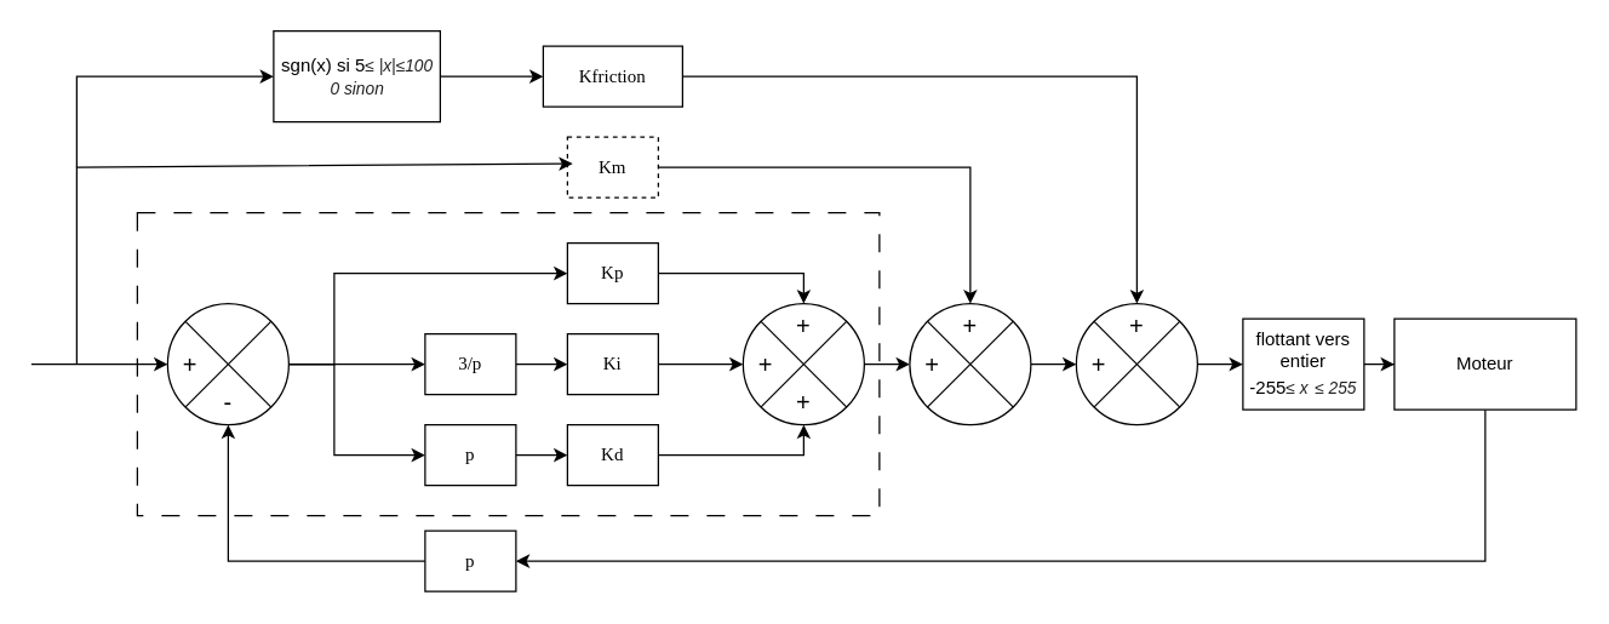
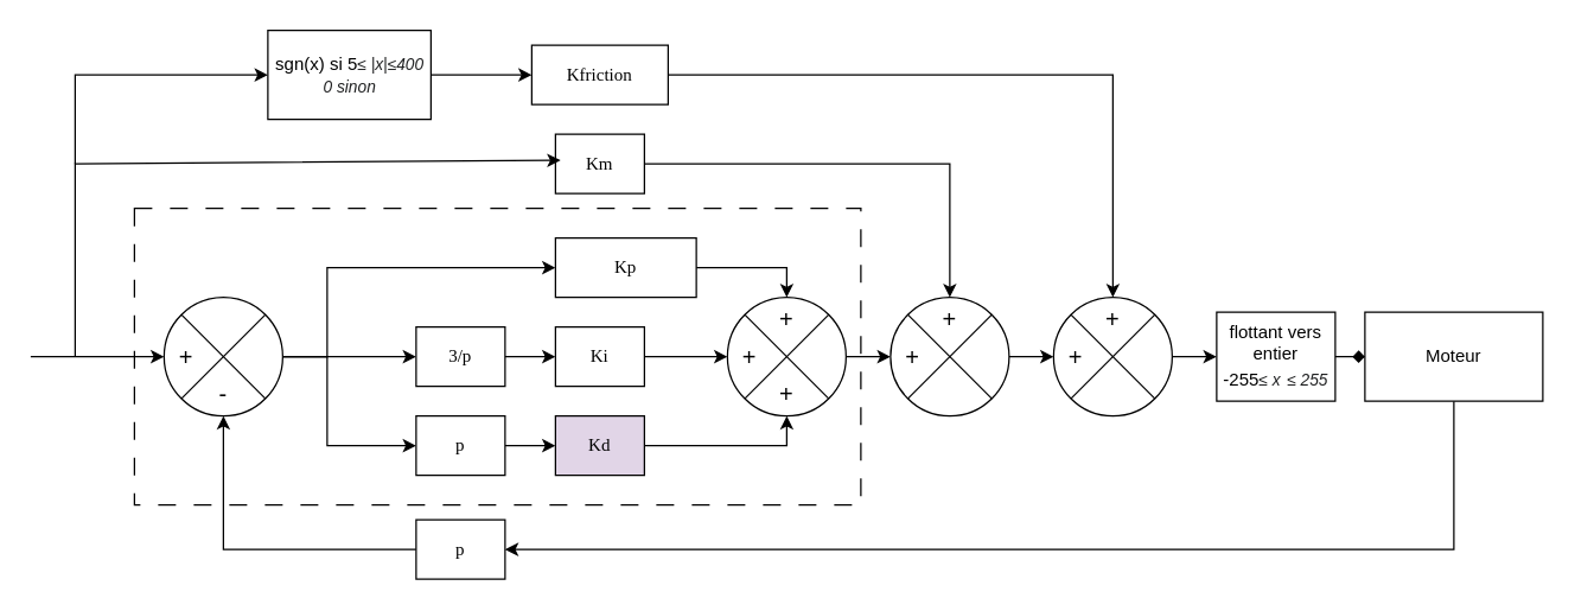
  <mxCell id="0" />
  <mxCell id="1" parent="0" />
  <mxCell id="2" value="" style="rounded=0;whiteSpace=wrap;html=1;fillColor=none;dashed=1;dashPattern=12 12;" vertex="1" parent="1"><mxGeometry x="90" y="140" width="490" height="200" as="geometry" /></mxCell>
  <mxCell id="3" style="edgeStyle=orthogonalEdgeStyle;rounded=0;orthogonalLoop=1;jettySize=auto;html=1;entryX=0.5;entryY=0;entryDx=0;entryDy=0;" edge="1" parent="1" source="4" target="20"><mxGeometry relative="1" as="geometry" /></mxCell>
- <mxCell id="4" value="&lt;blockquote&gt;&lt;font face=&quot;Lucida Console&quot;&gt;Kp&lt;/font&gt;&lt;/blockquote&gt;" style="whiteSpace=wrap;html=1;" vertex="1" parent="1"><mxGeometry x="374" y="160" width="60" height="40" as="geometry" /></mxCell>
+ <mxCell id="4" value="&lt;blockquote&gt;&lt;font face=&quot;Lucida Console&quot;&gt;Kp&lt;/font&gt;&lt;/blockquote&gt;" style="whiteSpace=wrap;html=1;" vertex="1" parent="1"><mxGeometry x="374" y="160" width="95" height="40" as="geometry" /></mxCell>
  <mxCell id="5" style="edgeStyle=orthogonalEdgeStyle;rounded=0;orthogonalLoop=1;jettySize=auto;html=1;entryX=0;entryY=0.5;entryDx=0;entryDy=0;" edge="1" parent="1" source="8" target="16"><mxGeometry relative="1" as="geometry"><Array as="points"><mxPoint x="190" y="240" /><mxPoint x="190" y="240" /></Array></mxGeometry></mxCell>
  <mxCell id="6" style="edgeStyle=orthogonalEdgeStyle;rounded=0;orthogonalLoop=1;jettySize=auto;html=1;" edge="1" parent="1" source="8" target="4"><mxGeometry relative="1" as="geometry"><Array as="points"><mxPoint x="220" y="240" /><mxPoint x="220" y="180" /></Array></mxGeometry></mxCell>
  <mxCell id="7" style="edgeStyle=orthogonalEdgeStyle;rounded=0;orthogonalLoop=1;jettySize=auto;html=1;entryX=0;entryY=0.5;entryDx=0;entryDy=0;" edge="1" parent="1" source="8" target="14"><mxGeometry relative="1" as="geometry"><Array as="points"><mxPoint x="220" y="240" /><mxPoint x="220" y="300" /></Array></mxGeometry></mxCell>
  <mxCell id="8" value="" style="shape=sumEllipse;perimeter=ellipsePerimeter;whiteSpace=wrap;html=1;backgroundOutline=1;" vertex="1" parent="1"><mxGeometry x="110" y="200" width="80" height="80" as="geometry" /></mxCell>
  <mxCell id="9" style="edgeStyle=orthogonalEdgeStyle;rounded=0;orthogonalLoop=1;jettySize=auto;html=1;entryX=0;entryY=0.5;entryDx=0;entryDy=0;" edge="1" parent="1" source="10" target="20"><mxGeometry relative="1" as="geometry" /></mxCell>
  <mxCell id="10" value="&lt;blockquote&gt;&lt;font face=&quot;Lucida Console&quot;&gt;Ki&lt;/font&gt;&lt;/blockquote&gt;" style="whiteSpace=wrap;html=1;" vertex="1" parent="1"><mxGeometry x="374" y="220" width="60" height="40" as="geometry" /></mxCell>
  <mxCell id="11" style="edgeStyle=orthogonalEdgeStyle;rounded=0;orthogonalLoop=1;jettySize=auto;html=1;entryX=0.5;entryY=1;entryDx=0;entryDy=0;" edge="1" parent="1" source="12" target="23"><mxGeometry relative="1" as="geometry" /></mxCell>
- <mxCell id="12" value="&lt;blockquote&gt;&lt;font face=&quot;Lucida Console&quot;&gt;Kd&lt;/font&gt;&lt;/blockquote&gt;" style="whiteSpace=wrap;html=1;" vertex="1" parent="1"><mxGeometry x="374" y="280" width="60" height="40" as="geometry" /></mxCell>
+ <mxCell id="12" value="&lt;blockquote&gt;&lt;font face=&quot;Lucida Console&quot;&gt;Kd&lt;/font&gt;&lt;/blockquote&gt;" style="whiteSpace=wrap;html=1;fillColor=#e1d5e7;" vertex="1" parent="1"><mxGeometry x="374" y="280" width="60" height="40" as="geometry" /></mxCell>
  <mxCell id="13" style="edgeStyle=orthogonalEdgeStyle;rounded=0;orthogonalLoop=1;jettySize=auto;html=1;entryX=0;entryY=0.5;entryDx=0;entryDy=0;" edge="1" parent="1" source="14" target="12"><mxGeometry relative="1" as="geometry" /></mxCell>
  <mxCell id="14" value="&lt;blockquote&gt;&lt;font face=&quot;Lucida Console&quot;&gt;p&lt;/font&gt;&lt;/blockquote&gt;" style="whiteSpace=wrap;html=1;" vertex="1" parent="1"><mxGeometry x="280" y="280" width="60" height="40" as="geometry" /></mxCell>
  <mxCell id="15" style="edgeStyle=orthogonalEdgeStyle;rounded=0;orthogonalLoop=1;jettySize=auto;html=1;" edge="1" parent="1" source="16" target="10"><mxGeometry relative="1" as="geometry" /></mxCell>
  <mxCell id="16" value="&lt;blockquote&gt;&lt;font face=&quot;Lucida Console&quot;&gt;3/p&lt;/font&gt;&lt;/blockquote&gt;" style="whiteSpace=wrap;html=1;" vertex="1" parent="1"><mxGeometry x="280" y="220" width="60" height="40" as="geometry" /></mxCell>
  <mxCell id="17" value="&lt;font style=&quot;font-size: 16px;&quot;&gt;+&lt;/font&gt;" style="text;strokeColor=none;align=center;fillColor=none;html=1;verticalAlign=middle;whiteSpace=wrap;rounded=0;" vertex="1" parent="1"><mxGeometry x="100" y="225" width="50" height="30" as="geometry" /></mxCell>
  <mxCell id="18" value="&lt;font style=&quot;font-size: 16px;&quot;&gt;-&lt;/font&gt;" style="text;strokeColor=none;align=center;fillColor=none;html=1;verticalAlign=middle;whiteSpace=wrap;rounded=0;" vertex="1" parent="1"><mxGeometry x="125" y="250" width="50" height="30" as="geometry" /></mxCell>
  <mxCell id="19" value="" style="edgeStyle=orthogonalEdgeStyle;rounded=0;orthogonalLoop=1;jettySize=auto;html=1;" edge="1" parent="1" source="20" target="29"><mxGeometry relative="1" as="geometry" /></mxCell>
  <mxCell id="20" value="" style="shape=sumEllipse;perimeter=ellipsePerimeter;whiteSpace=wrap;html=1;backgroundOutline=1;" vertex="1" parent="1"><mxGeometry x="490" y="200" width="80" height="80" as="geometry" /></mxCell>
  <mxCell id="21" value="&lt;font style=&quot;font-size: 16px;&quot;&gt;+&lt;/font&gt;" style="text;strokeColor=none;align=center;fillColor=none;html=1;verticalAlign=middle;whiteSpace=wrap;rounded=0;" vertex="1" parent="1"><mxGeometry x="480" y="225" width="50" height="30" as="geometry" /></mxCell>
  <mxCell id="22" value="&lt;font style=&quot;font-size: 16px;&quot;&gt;+&lt;/font&gt;" style="text;strokeColor=none;align=center;fillColor=none;html=1;verticalAlign=middle;whiteSpace=wrap;rounded=0;" vertex="1" parent="1"><mxGeometry x="505" y="200" width="50" height="30" as="geometry" /></mxCell>
  <mxCell id="23" value="&lt;font style=&quot;font-size: 16px;&quot;&gt;+&lt;/font&gt;" style="text;strokeColor=none;align=center;fillColor=none;html=1;verticalAlign=middle;whiteSpace=wrap;rounded=0;" vertex="1" parent="1"><mxGeometry x="505" y="250" width="50" height="30" as="geometry" /></mxCell>
  <mxCell id="24" style="edgeStyle=orthogonalEdgeStyle;rounded=0;orthogonalLoop=1;jettySize=auto;html=1;entryX=0.5;entryY=0;entryDx=0;entryDy=0;" edge="1" parent="1" source="25" target="31"><mxGeometry relative="1" as="geometry" /></mxCell>
- <mxCell id="25" value="&lt;blockquote&gt;&lt;font face=&quot;Lucida Console&quot;&gt;Km&lt;/font&gt;&lt;/blockquote&gt;" style="whiteSpace=wrap;html=1;dashed=1;" vertex="1" parent="1"><mxGeometry x="374" y="90" width="60" height="40" as="geometry" /></mxCell>
+ <mxCell id="25" value="&lt;blockquote&gt;&lt;font face=&quot;Lucida Console&quot;&gt;Km&lt;/font&gt;&lt;/blockquote&gt;" style="whiteSpace=wrap;html=1;" vertex="1" parent="1"><mxGeometry x="374" y="90" width="60" height="40" as="geometry" /></mxCell>
  <mxCell id="26" value="" style="endArrow=classic;html=1;rounded=0;entryX=0.2;entryY=0.5;entryDx=0;entryDy=0;entryPerimeter=0;" edge="1" parent="1" target="17"><mxGeometry width="50" height="50" relative="1" as="geometry"><mxPoint x="20" y="240" as="sourcePoint" /><mxPoint x="110" y="190" as="targetPoint" /></mxGeometry></mxCell>
  <mxCell id="27" value="" style="endArrow=classic;html=1;rounded=0;entryX=0.057;entryY=0.439;entryDx=0;entryDy=0;entryPerimeter=0;" edge="1" parent="1" target="25"><mxGeometry width="50" height="50" relative="1" as="geometry"><mxPoint x="50" y="240" as="sourcePoint" /><mxPoint x="310" y="90" as="targetPoint" /><Array as="points"><mxPoint x="50" y="110" /></Array></mxGeometry></mxCell>
  <mxCell id="28" style="edgeStyle=orthogonalEdgeStyle;rounded=0;orthogonalLoop=1;jettySize=auto;html=1;entryX=0;entryY=0.5;entryDx=0;entryDy=0;" edge="1" parent="1" source="29" target="39"><mxGeometry relative="1" as="geometry" /></mxCell>
  <mxCell id="29" value="" style="shape=sumEllipse;perimeter=ellipsePerimeter;whiteSpace=wrap;html=1;backgroundOutline=1;" vertex="1" parent="1"><mxGeometry x="600" y="200" width="80" height="80" as="geometry" /></mxCell>
  <mxCell id="30" value="&lt;font style=&quot;font-size: 16px;&quot;&gt;+&lt;/font&gt;" style="text;strokeColor=none;align=center;fillColor=none;html=1;verticalAlign=middle;whiteSpace=wrap;rounded=0;" vertex="1" parent="1"><mxGeometry x="590" y="225" width="50" height="30" as="geometry" /></mxCell>
  <mxCell id="31" value="&lt;font style=&quot;font-size: 16px;&quot;&gt;+&lt;/font&gt;" style="text;strokeColor=none;align=center;fillColor=none;html=1;verticalAlign=middle;whiteSpace=wrap;rounded=0;" vertex="1" parent="1"><mxGeometry x="615" y="200" width="50" height="30" as="geometry" /></mxCell>
  <mxCell id="32" value="" style="endArrow=classic;html=1;rounded=0;entryX=1;entryY=0.5;entryDx=0;entryDy=0;exitX=0.5;exitY=1;exitDx=0;exitDy=0;" edge="1" parent="1" source="37" target="34"><mxGeometry width="50" height="50" relative="1" as="geometry"><mxPoint x="859.66" y="270" as="sourcePoint" /><mxPoint x="859.66" y="345" as="targetPoint" /><Array as="points"><mxPoint x="980" y="370" /></Array></mxGeometry></mxCell>
  <mxCell id="33" style="edgeStyle=orthogonalEdgeStyle;rounded=0;orthogonalLoop=1;jettySize=auto;html=1;entryX=0.5;entryY=1;entryDx=0;entryDy=0;" edge="1" parent="1" source="34" target="18"><mxGeometry relative="1" as="geometry" /></mxCell>
  <mxCell id="34" value="&lt;blockquote&gt;&lt;font face=&quot;Lucida Console&quot;&gt;p&lt;/font&gt;&lt;/blockquote&gt;" style="whiteSpace=wrap;html=1;" vertex="1" parent="1"><mxGeometry x="280" y="350" width="60" height="40" as="geometry" /></mxCell>
- <mxCell id="35" value="" style="edgeStyle=orthogonalEdgeStyle;rounded=0;orthogonalLoop=1;jettySize=auto;html=1;" edge="1" parent="1" source="36" target="37"><mxGeometry relative="1" as="geometry" /></mxCell>
+ <mxCell id="35" value="" style="edgeStyle=orthogonalEdgeStyle;rounded=0;orthogonalLoop=1;jettySize=auto;html=1;endArrow=diamond;" edge="1" parent="1" source="36" target="37"><mxGeometry relative="1" as="geometry" /></mxCell>
  <mxCell id="36" value="flottant vers entier&lt;br&gt;&amp;nbsp;-255&lt;i style=&quot;font-family: sans-serif; text-align: left;&quot; id=&quot;mwNw&quot;&gt;&lt;span id=&quot;mwBg&quot;&gt;&lt;font style=&quot;font-size: 11px; color: light-dark(rgb(32, 33, 34), rgb(239, 240, 241));&quot;&gt;≤ x&lt;/font&gt;&lt;font color=&quot;#d0d1d2&quot; style=&quot;font-size: 16px;&quot;&gt;&amp;nbsp;&lt;/font&gt;&lt;/span&gt;&lt;/i&gt;&lt;i style=&quot;font-family: sans-serif; text-align: left;&quot; id=&quot;mwNw&quot;&gt;&lt;span id=&quot;mwBg&quot;&gt;&lt;font style=&quot;font-size: 11px; color: light-dark(rgb(32, 33, 34), rgb(239, 240, 241));&quot;&gt;≤ 255&amp;nbsp;&lt;/font&gt;&lt;/span&gt;&lt;/i&gt;" style="whiteSpace=wrap;html=1;" vertex="1" parent="1"><mxGeometry x="820" y="210" width="80" height="60" as="geometry" /></mxCell>
  <mxCell id="37" value="Moteur" style="rounded=0;whiteSpace=wrap;html=1;" vertex="1" parent="1"><mxGeometry x="920" y="210" width="120" height="60" as="geometry" /></mxCell>
  <mxCell id="38" style="edgeStyle=orthogonalEdgeStyle;rounded=0;orthogonalLoop=1;jettySize=auto;html=1;entryX=0;entryY=0.5;entryDx=0;entryDy=0;" edge="1" parent="1" source="39" target="36"><mxGeometry relative="1" as="geometry" /></mxCell>
  <mxCell id="39" value="" style="shape=sumEllipse;perimeter=ellipsePerimeter;whiteSpace=wrap;html=1;backgroundOutline=1;" vertex="1" parent="1"><mxGeometry x="710" y="200" width="80" height="80" as="geometry" /></mxCell>
  <mxCell id="40" value="&lt;font style=&quot;font-size: 16px;&quot;&gt;+&lt;/font&gt;" style="text;strokeColor=none;align=center;fillColor=none;html=1;verticalAlign=middle;whiteSpace=wrap;rounded=0;" vertex="1" parent="1"><mxGeometry x="700" y="225" width="50" height="30" as="geometry" /></mxCell>
  <mxCell id="41" value="&lt;font style=&quot;font-size: 16px;&quot;&gt;+&lt;/font&gt;" style="text;strokeColor=none;align=center;fillColor=none;html=1;verticalAlign=middle;whiteSpace=wrap;rounded=0;" vertex="1" parent="1"><mxGeometry x="725" y="200" width="50" height="30" as="geometry" /></mxCell>
  <mxCell id="42" style="edgeStyle=orthogonalEdgeStyle;rounded=0;orthogonalLoop=1;jettySize=auto;html=1;entryX=0;entryY=0.5;entryDx=0;entryDy=0;" edge="1" parent="1" source="43" target="46"><mxGeometry relative="1" as="geometry" /></mxCell>
- <mxCell id="43" value="&lt;blockquote&gt;sgn(x) si 5&lt;i style=&quot;font-family: sans-serif; text-align: left;&quot; id=&quot;mwNw&quot;&gt;&lt;span id=&quot;mwBg&quot;&gt;&lt;font style=&quot;font-size: 11px; color: light-dark(rgb(32, 33, 34), rgb(239, 240, 241));&quot;&gt;≤ |x|&lt;/font&gt;&lt;/span&gt;&lt;/i&gt;&lt;i style=&quot;font-family: sans-serif; text-align: left;&quot; id=&quot;mwNw&quot;&gt;&lt;span id=&quot;mwBg&quot;&gt;&lt;font style=&quot;font-size: 11px; color: light-dark(rgb(32, 33, 34), rgb(239, 240, 241));&quot;&gt;≤100&lt;br&gt;0 sinon&lt;/font&gt;&lt;/span&gt;&lt;/i&gt;&lt;/blockquote&gt;" style="html=1;" vertex="1" parent="1"><mxGeometry x="180" y="20" width="110" height="60" as="geometry" /></mxCell>
+ <mxCell id="43" value="&lt;blockquote&gt;sgn(x) si 5&lt;i style=&quot;font-family: sans-serif; text-align: left;&quot; id=&quot;mwNw&quot;&gt;&lt;span id=&quot;mwBg&quot;&gt;&lt;font style=&quot;font-size: 11px; color: light-dark(rgb(32, 33, 34), rgb(239, 240, 241));&quot;&gt;≤ |x|&lt;/font&gt;&lt;/span&gt;&lt;/i&gt;&lt;i style=&quot;font-family: sans-serif; text-align: left;&quot; id=&quot;mwNw&quot;&gt;&lt;span id=&quot;mwBg&quot;&gt;&lt;font style=&quot;font-size: 11px; color: light-dark(rgb(32, 33, 34), rgb(239, 240, 241));&quot;&gt;≤400&lt;br&gt;0 sinon&lt;/font&gt;&lt;/span&gt;&lt;/i&gt;&lt;/blockquote&gt;" style="html=1;" vertex="1" parent="1"><mxGeometry x="180" y="20" width="110" height="60" as="geometry" /></mxCell>
  <mxCell id="44" value="" style="endArrow=classic;html=1;rounded=0;entryX=0;entryY=0.5;entryDx=0;entryDy=0;" edge="1" parent="1" target="43"><mxGeometry width="50" height="50" relative="1" as="geometry"><mxPoint x="50" y="110" as="sourcePoint" /><mxPoint x="110" y="20" as="targetPoint" /><Array as="points"><mxPoint x="50" y="50" /></Array></mxGeometry></mxCell>
  <mxCell id="45" style="edgeStyle=orthogonalEdgeStyle;rounded=0;orthogonalLoop=1;jettySize=auto;html=1;entryX=0.5;entryY=0;entryDx=0;entryDy=0;" edge="1" parent="1" source="46" target="41"><mxGeometry relative="1" as="geometry" /></mxCell>
  <mxCell id="46" value="&lt;blockquote&gt;&lt;font face=&quot;Lucida Console&quot;&gt;Kfriction&lt;/font&gt;&lt;/blockquote&gt;" style="whiteSpace=wrap;html=1;" vertex="1" parent="1"><mxGeometry x="358" y="30" width="92" height="40" as="geometry" /></mxCell>
